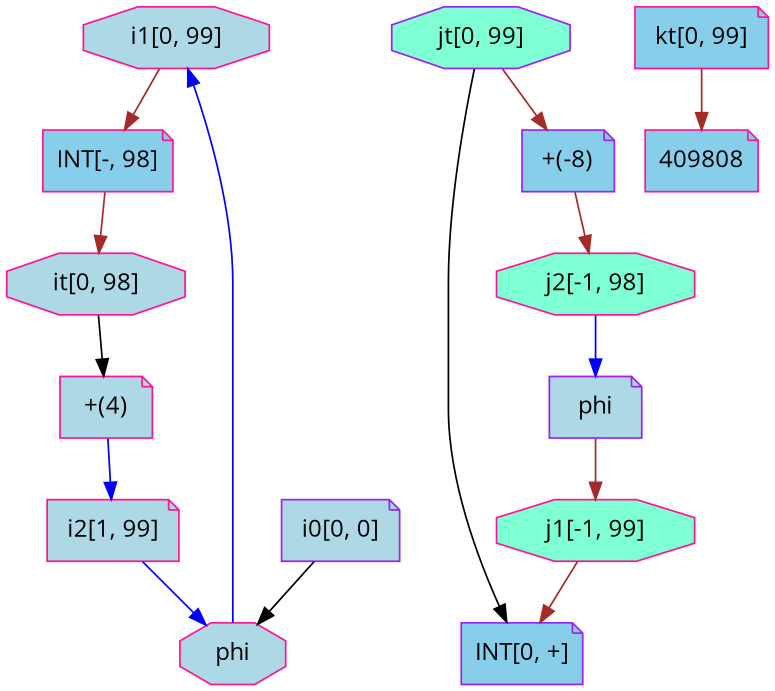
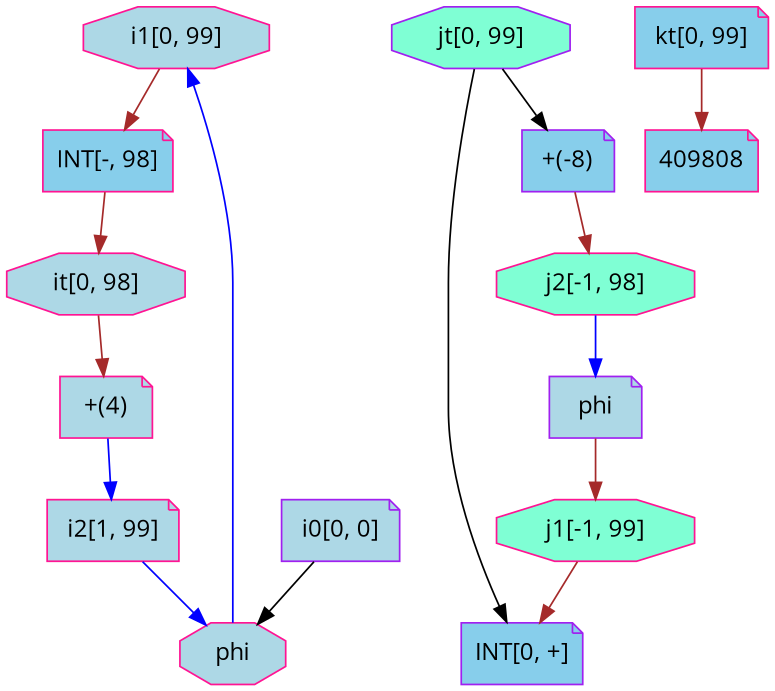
  digraph {
    fontname="Open Sans"
    node [color=deeppink fillcolor=lightblue fontname="Open Sans" shape=note style=filled]
    edge [color=brown fontname="Open Sans"]
    n1 [label=" i1[0, 99] " shape=octagon]
    n2 [fillcolor=skyblue label="INT[-, 98]"]
    n3 [label=" it[0, 98] " shape=octagon]
    n4 [color=purple label=" i0[0, 0] "]
    n5 [label=" phi " shape=octagon]
    n6 [label=" i2[1, 99] "]
    n7 [color=purple label=" phi "]
    n8 [fillcolor=aquamarine label=" j1[-1, 99] " shape=octagon]
    n9 [color=purple fillcolor=skyblue label="INT[0, +]"]
    n10 [fillcolor=aquamarine label=" j2[-1, 98] " shape=octagon]
    n11 [label="+(4)"]
    n12 [color=purple fillcolor=aquamarine label=" jt[0, 99] " shape=octagon]
    n13 [color=purple fillcolor=skyblue label="+(-8)"]
    n14 [fillcolor=skyblue label=" kt[0, 99] "]
    409808 [fillcolor=skyblue]
    n1 -> n2
    n2 -> n3
-   n3 -> n11 [color=black]
+   n3 -> n11
    n4 -> n5 [color=black]
    n5 -> n1 [color=blue]
    n6 -> n5 [color=blue]
    n7 -> n8
    n8 -> n9
    n10 -> n7 [color=blue]
    n11 -> n6 [color=blue]
    n12 -> n9 [color=black]
-   n12 -> n13
+   n12 -> n13 [color=black]
    n13 -> n10
    n14 -> 409808
  }
